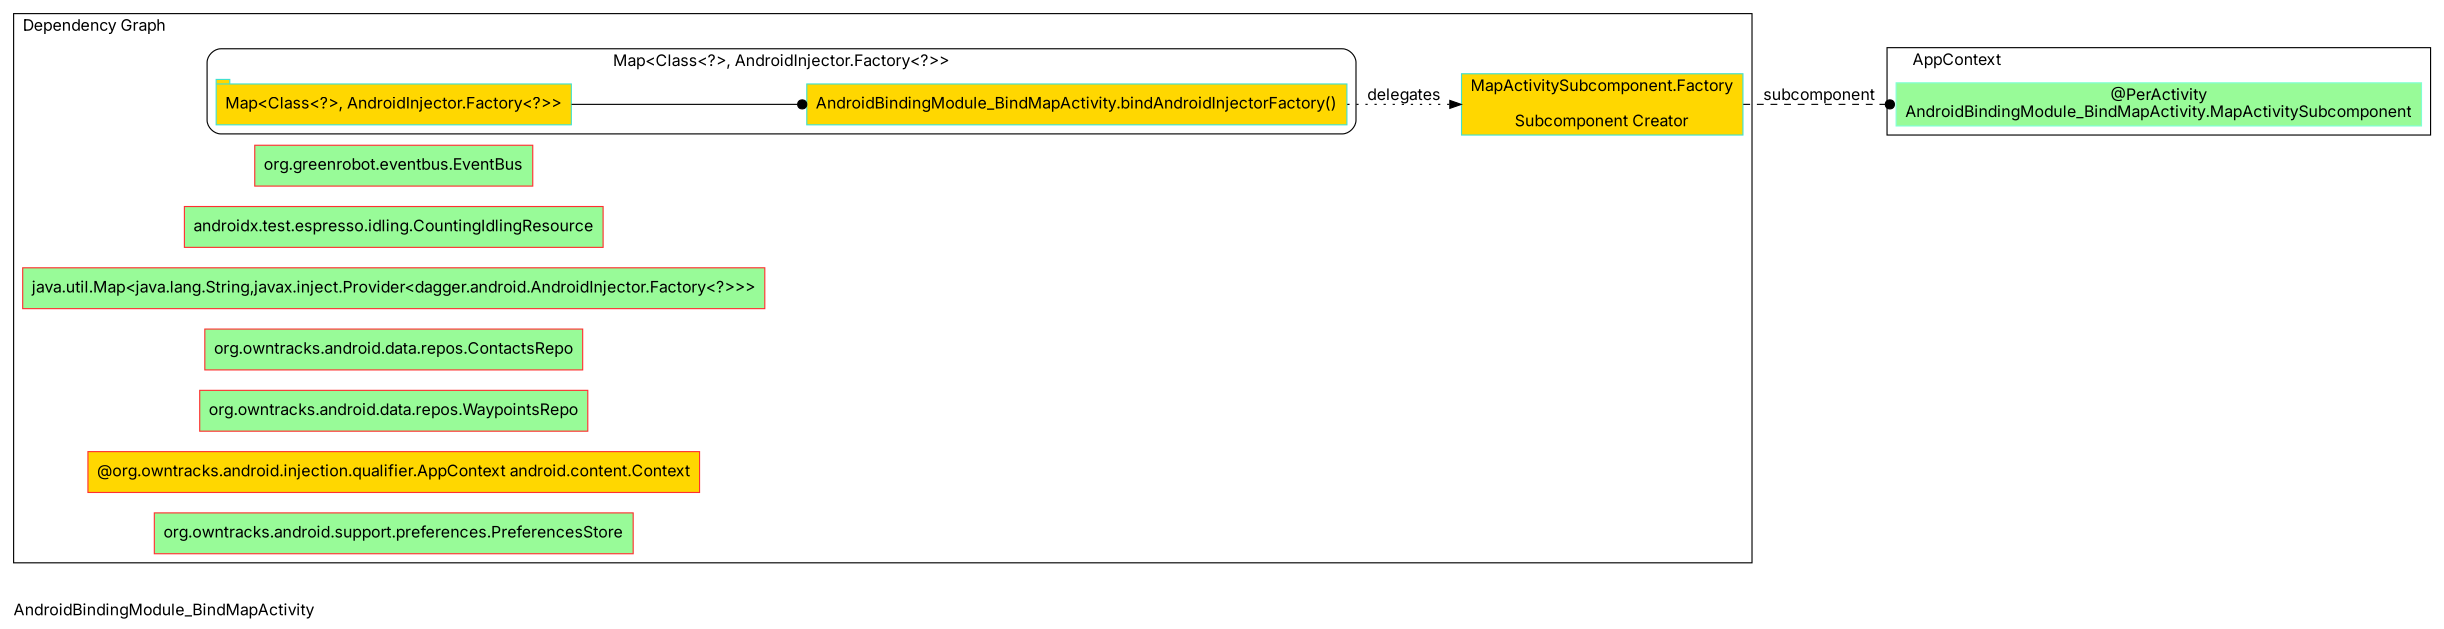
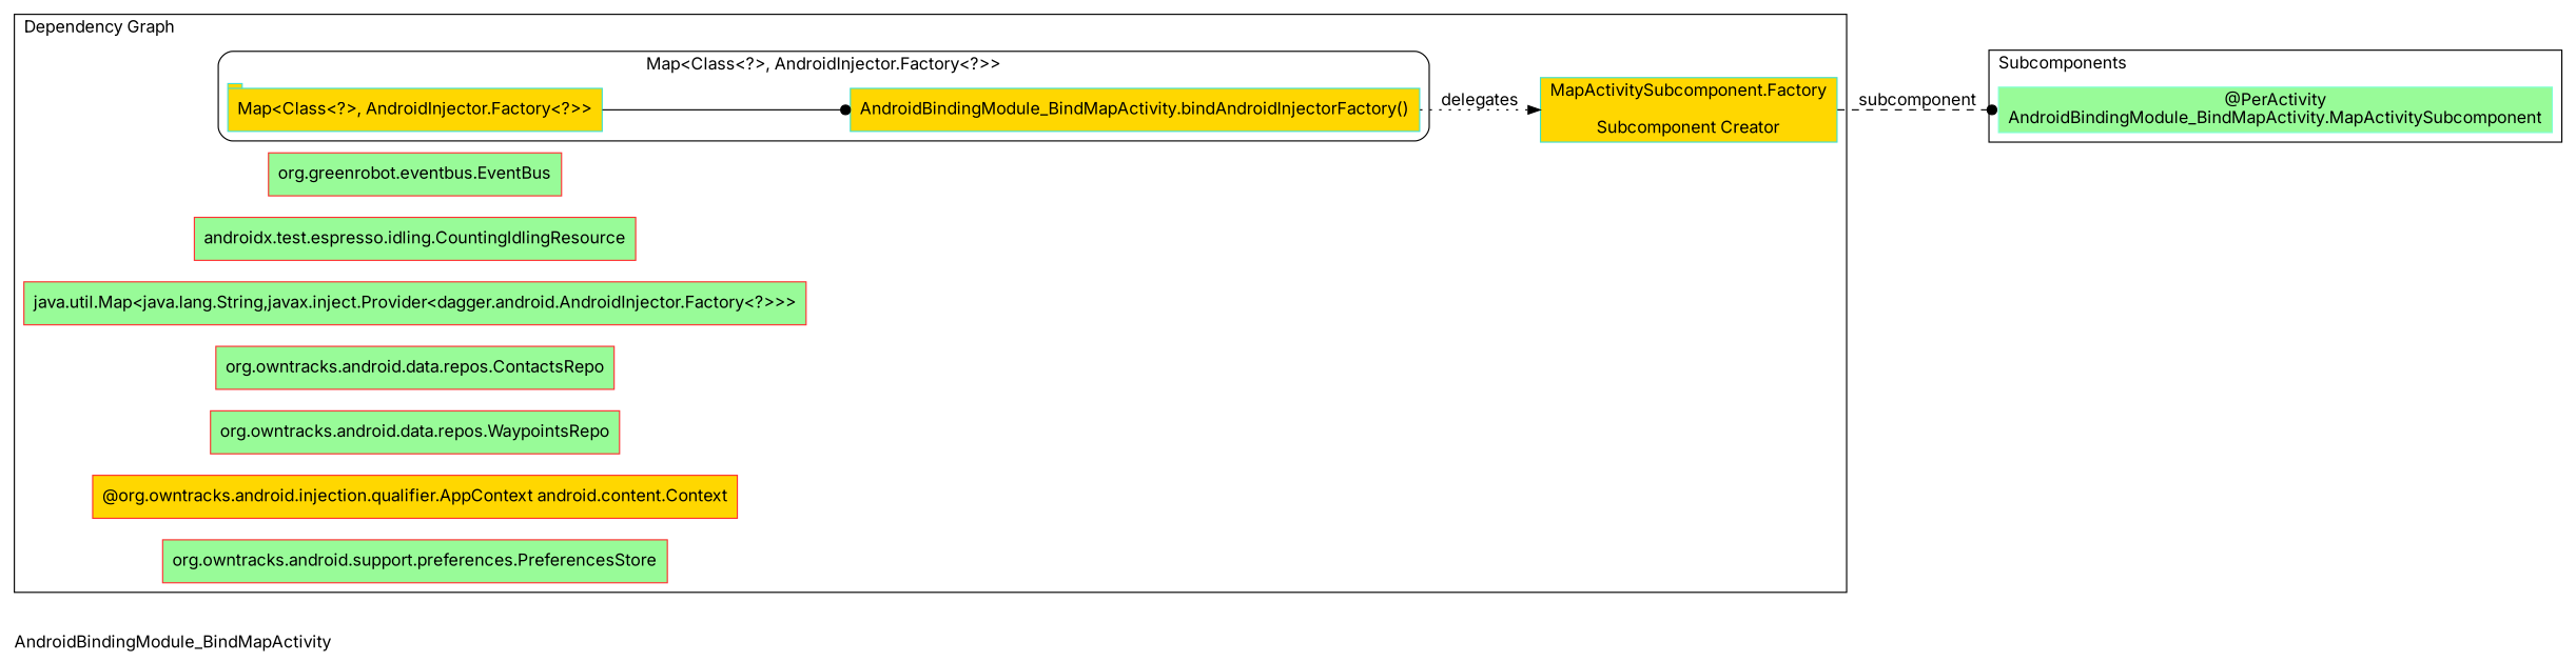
  digraph {
    compound=true
    fontname=Inter
    label=AndroidBindingModule_BindMapActivity
    labeljust=l
    rankdir=LR
    node [color=firebrick1 fillcolor=palegreen fontname=Inter shape=rectangle style=filled]
    edge [arrowhead=dot fontname=Inter]
    n1 [color=turquoise fillcolor=gold label="AndroidBindingModule_BindMapActivity.bindAndroidInjectorFactory()"]
    n2 [color=turquoise fillcolor=gold label="Map<Class<?>, AndroidInjector.Factory<?>>" shape=tab]
    n3 [color=turquoise fillcolor=gold label="MapActivitySubcomponent.Factory\n\nSubcomponent Creator"]
    n4 [label="org.greenrobot.eventbus.EventBus"]
    n5 [label="androidx.test.espresso.idling.CountingIdlingResource"]
    n6 [label="java.util.Map<java.lang.String,javax.inject.Provider<dagger.android.AndroidInjector.Factory<?>>>"]
    n7 [label="org.owntracks.android.data.repos.ContactsRepo"]
    n8 [label="org.owntracks.android.data.repos.WaypointsRepo"]
    n9 [fillcolor=gold label="@org.owntracks.android.injection.qualifier.AppContext android.content.Context"]
    n10 [label="org.owntracks.android.support.preferences.PreferencesStore"]
    n11 [color=aquamarine label="@PerActivity\nAndroidBindingModule_BindMapActivity.MapActivitySubcomponent"]
    subgraph cluster_1 {
      label="Entry Points"
    }
    subgraph cluster_2 {
      label="Dependency Graph"
      n3
      n4
      n5
      n6
      n7
      n8
      n9
      n10
      subgraph cluster_3 {
        color=black
        label=<Map<Class<?>, AndroidInjector.Factory<?>>>
        labeljust=c
        style=rounded
        n1
        n2
      }
    }
    subgraph cluster_4 {
-     label=AppContext
+     label=Subcomponents
      shape=folder
      n11
    }
    n1 -> n3 [arrowhead=normal label=delegates style=dotted]
    n2 -> n1
    n3 -> n11 [headport=w label=subcomponent style=dashed]
  }
